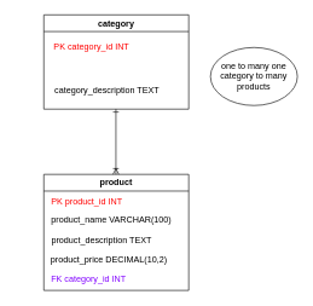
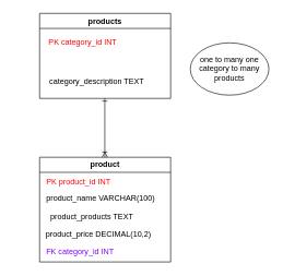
  <mxCell id="0" />
  <mxCell id="1" parent="0" />
- <mxCell id="2" value="category" style="swimlane;whiteSpace=wrap;html=1;" vertex="1" parent="1"><mxGeometry x="60" y="20" width="200" height="130" as="geometry" /></mxCell>
+ <mxCell id="2" value="products" style="swimlane;whiteSpace=wrap;html=1;" vertex="1" parent="1"><mxGeometry x="60" y="20" width="200" height="130" as="geometry" /></mxCell>
  <mxCell id="3" value="&lt;span style=&quot;color: light-dark(rgb(255, 0, 0), rgb(237, 237, 237));&quot;&gt;PK category_id INT&lt;/span&gt;" style="text;html=1;align=center;verticalAlign=middle;whiteSpace=wrap;rounded=0;" vertex="1" parent="2"><mxGeometry x="-14" y="30" width="160" height="30" as="geometry" /></mxCell>
  <mxCell id="4" value="category_description TEXT" style="text;html=1;align=center;verticalAlign=middle;whiteSpace=wrap;rounded=0;" vertex="1" parent="2"><mxGeometry x="7" y="90" width="161" height="30" as="geometry" /></mxCell>
  <mxCell id="5" value="product" style="swimlane;whiteSpace=wrap;html=1;" vertex="1" parent="1"><mxGeometry x="60" y="240" width="200" height="160" as="geometry" /></mxCell>
  <mxCell id="6" value="&lt;span style=&quot;color: light-dark(rgb(255, 0, 0), rgb(237, 237, 237));&quot;&gt;PK product_id INT&lt;/span&gt;" style="text;html=1;align=center;verticalAlign=middle;whiteSpace=wrap;rounded=0;" vertex="1" parent="5"><mxGeometry x="-10" y="23" width="139" height="30" as="geometry" /></mxCell>
  <mxCell id="7" value="product_name VARCHAR(100)" style="text;html=1;align=center;verticalAlign=middle;whiteSpace=wrap;rounded=0;" vertex="1" parent="5"><mxGeometry x="-40" y="48" width="267" height="30" as="geometry" /></mxCell>
- <mxCell id="8" value="product_description TEXT" style="text;html=1;align=center;verticalAlign=middle;whiteSpace=wrap;rounded=0;" vertex="1" parent="5"><mxGeometry x="5" y="76" width="150" height="30" as="geometry" /></mxCell>
+ <mxCell id="8" value="product_products TEXT" style="text;html=1;align=center;verticalAlign=middle;whiteSpace=wrap;rounded=0;" vertex="1" parent="5"><mxGeometry x="5" y="76" width="150" height="30" as="geometry" /></mxCell>
  <mxCell id="9" value="product_price DECIMAL(10,2)" style="text;html=1;align=center;verticalAlign=middle;whiteSpace=wrap;rounded=0;" vertex="1" parent="5"><mxGeometry y="103" width="180" height="30" as="geometry" /></mxCell>
  <mxCell id="10" value="&lt;span style=&quot;color: light-dark(rgb(128, 0, 255), rgb(237, 237, 237));&quot;&gt;FK category_id INT&lt;/span&gt;" style="text;html=1;align=center;verticalAlign=middle;whiteSpace=wrap;rounded=0;" vertex="1" parent="5"><mxGeometry x="-13" y="130" width="150" height="30" as="geometry" /></mxCell>
  <mxCell id="11" value="" style="endArrow=ERoneToMany;html=1;rounded=0;startArrow=ERone;startFill=0;endFill=0;" edge="1" parent="1"><mxGeometry width="50" height="50" relative="1" as="geometry"><mxPoint x="159.5" y="150" as="sourcePoint" /><mxPoint x="159.5" y="240" as="targetPoint" /></mxGeometry></mxCell>
  <mxCell id="12" value="one to many one category to many products" style="ellipse;whiteSpace=wrap;html=1;" vertex="1" parent="1"><mxGeometry x="290" y="65" width="120" height="80" as="geometry" /></mxCell>
